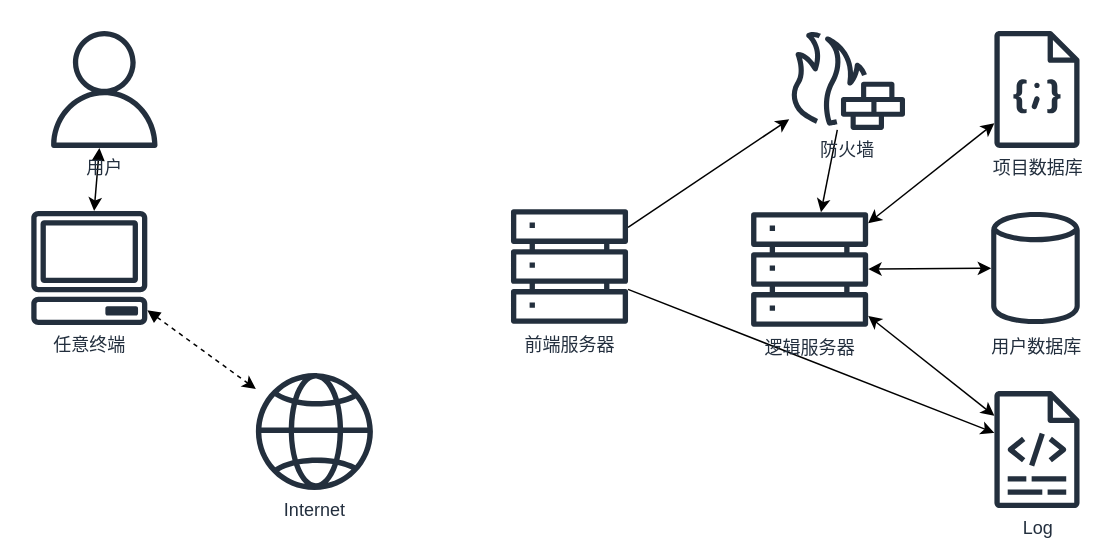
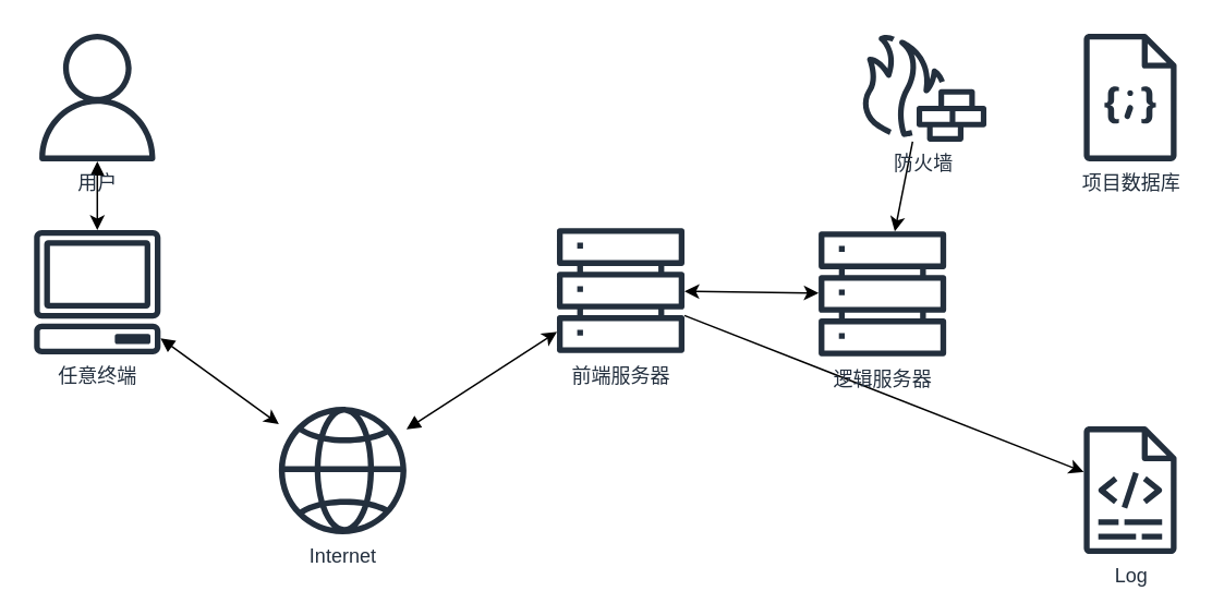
  <mxCell id="0" />
  <mxCell id="1" parent="0" />
- <mxCell id="2" style="rounded=0;orthogonalLoop=1;jettySize=auto;html=1;startArrow=block;dashed=1;" edge="1" parent="1" source="3" target="14"><mxGeometry relative="1" as="geometry" /></mxCell>
+ <mxCell id="2" style="rounded=0;orthogonalLoop=1;jettySize=auto;html=1;startArrow=block;" edge="1" parent="1" source="3" target="14"><mxGeometry relative="1" as="geometry" /></mxCell>
  <mxCell id="3" value="任意终端" style="sketch=0;outlineConnect=0;fontColor=#232F3E;gradientColor=none;fillColor=#232F3D;strokeColor=none;dashed=0;verticalLabelPosition=bottom;verticalAlign=top;align=center;html=1;fontSize=12;fontStyle=0;aspect=fixed;pointerEvents=1;shape=mxgraph.aws4.client;" vertex="1" parent="1"><mxGeometry x="20" y="140" width="78" height="76" as="geometry" /></mxCell>
  <mxCell id="4" style="rounded=0;orthogonalLoop=1;jettySize=auto;html=1;startArrow=block;" edge="1" parent="1" source="5" target="3"><mxGeometry relative="1" as="geometry" /></mxCell>
- <mxCell id="5" value="用户" style="sketch=0;outlineConnect=0;fontColor=#232F3E;gradientColor=none;fillColor=#232F3D;strokeColor=none;dashed=0;verticalLabelPosition=bottom;verticalAlign=top;align=center;html=1;fontSize=12;fontStyle=0;aspect=fixed;pointerEvents=1;shape=mxgraph.aws4.user;" vertex="1" parent="1"><mxGeometry x="30" y="20" width="78" height="78" as="geometry" /></mxCell>
+ <mxCell id="5" value="用户" style="sketch=0;outlineConnect=0;fontColor=#232F3E;gradientColor=none;fillColor=#232F3D;strokeColor=none;dashed=0;verticalLabelPosition=bottom;verticalAlign=top;align=center;html=1;fontSize=12;fontStyle=0;aspect=fixed;pointerEvents=1;shape=mxgraph.aws4.user;" vertex="1" parent="1"><mxGeometry x="20" y="20" width="78" height="78" as="geometry" /></mxCell>
  <mxCell id="6" style="rounded=0;orthogonalLoop=1;jettySize=auto;html=1;" edge="1" parent="1" source="8" target="18"><mxGeometry relative="1" as="geometry" /></mxCell>
- <mxCell id="7" style="rounded=0;orthogonalLoop=1;jettySize=auto;html=1;" edge="1" parent="1" source="8" target="16"><mxGeometry relative="1" as="geometry" /></mxCell>
  <mxCell id="8" value="前端服务器" style="sketch=0;outlineConnect=0;fontColor=#232F3E;gradientColor=none;fillColor=#232F3D;strokeColor=none;dashed=0;verticalLabelPosition=bottom;verticalAlign=top;align=center;html=1;fontSize=12;fontStyle=0;aspect=fixed;pointerEvents=1;shape=mxgraph.aws4.servers;" vertex="1" parent="1"><mxGeometry x="340" y="138" width="78" height="78" as="geometry" /></mxCell>
- <mxCell id="9" style="rounded=0;orthogonalLoop=1;jettySize=auto;html=1;startArrow=classic;startFill=1;endArrow=classic;endFill=1;" edge="1" parent="1" source="12" target="17"><mxGeometry relative="1" as="geometry" /></mxCell>
- <mxCell id="10" style="rounded=0;orthogonalLoop=1;jettySize=auto;html=1;startArrow=classic;startFill=1;endArrow=classic;endFill=1;" edge="1" parent="1" source="12" target="19"><mxGeometry relative="1" as="geometry" /></mxCell>
- <mxCell id="11" style="rounded=0;orthogonalLoop=1;jettySize=auto;html=1;startArrow=classic;startFill=1;endArrow=classic;endFill=1;" edge="1" parent="1" source="12" target="18"><mxGeometry relative="1" as="geometry" /></mxCell>
+ <mxCell id="10" style="rounded=0;orthogonalLoop=1;jettySize=auto;html=1;startArrow=classic;startFill=1;endArrow=classic;endFill=1;" edge="1" parent="1" source="12" target="8"><mxGeometry relative="1" as="geometry" /></mxCell>
  <mxCell id="12" value="逻辑服务器" style="sketch=0;outlineConnect=0;fontColor=#232F3E;gradientColor=none;fillColor=#232F3D;strokeColor=none;dashed=0;verticalLabelPosition=bottom;verticalAlign=top;align=center;html=1;fontSize=12;fontStyle=0;aspect=fixed;pointerEvents=1;shape=mxgraph.aws4.servers;" vertex="1" parent="1"><mxGeometry x="500" y="140" width="78" height="78" as="geometry" /></mxCell>
+ <mxCell id="13" style="rounded=0;orthogonalLoop=1;jettySize=auto;html=1;startArrow=block;" edge="1" parent="1" source="14" target="8"><mxGeometry relative="1" as="geometry" /></mxCell>
  <mxCell id="14" value="Internet" style="sketch=0;outlineConnect=0;fontColor=#232F3E;gradientColor=none;fillColor=#232F3D;strokeColor=none;dashed=0;verticalLabelPosition=bottom;verticalAlign=top;align=center;html=1;fontSize=12;fontStyle=0;aspect=fixed;pointerEvents=1;shape=mxgraph.aws4.globe;" vertex="1" parent="1"><mxGeometry x="170" y="248" width="78" height="78" as="geometry" /></mxCell>
  <mxCell id="15" style="rounded=0;orthogonalLoop=1;jettySize=auto;html=1;" edge="1" parent="1" source="16" target="12"><mxGeometry relative="1" as="geometry" /></mxCell>
  <mxCell id="16" value="防火墙" style="sketch=0;outlineConnect=0;fontColor=#232F3E;gradientColor=none;fillColor=#232F3D;strokeColor=none;dashed=0;verticalLabelPosition=bottom;verticalAlign=top;align=center;html=1;fontSize=12;fontStyle=0;aspect=fixed;pointerEvents=1;shape=mxgraph.aws4.generic_firewall;" vertex="1" parent="1"><mxGeometry x="525" y="20" width="78" height="66" as="geometry" /></mxCell>
- <mxCell id="17" value="用户数据库" style="sketch=0;outlineConnect=0;fontColor=#232F3E;gradientColor=none;fillColor=#232F3D;strokeColor=none;dashed=0;verticalLabelPosition=bottom;verticalAlign=top;align=center;html=1;fontSize=12;fontStyle=0;aspect=fixed;pointerEvents=1;shape=mxgraph.aws4.generic_database;" vertex="1" parent="1"><mxGeometry x="660" y="139" width="59" height="78" as="geometry" /></mxCell>
  <mxCell id="18" value="Log" style="sketch=0;outlineConnect=0;fontColor=#232F3E;gradientColor=none;fillColor=#232F3D;strokeColor=none;dashed=0;verticalLabelPosition=bottom;verticalAlign=top;align=center;html=1;fontSize=12;fontStyle=0;aspect=fixed;pointerEvents=1;shape=mxgraph.aws4.logs;" vertex="1" parent="1"><mxGeometry x="662" y="260" width="57" height="78" as="geometry" /></mxCell>
  <mxCell id="19" value="项目数据库" style="sketch=0;outlineConnect=0;fontColor=#232F3E;gradientColor=none;fillColor=#232F3D;strokeColor=none;dashed=0;verticalLabelPosition=bottom;verticalAlign=top;align=center;html=1;fontSize=12;fontStyle=0;aspect=fixed;pointerEvents=1;shape=mxgraph.aws4.json_script;" vertex="1" parent="1"><mxGeometry x="662" y="20" width="57" height="78" as="geometry" /></mxCell>
